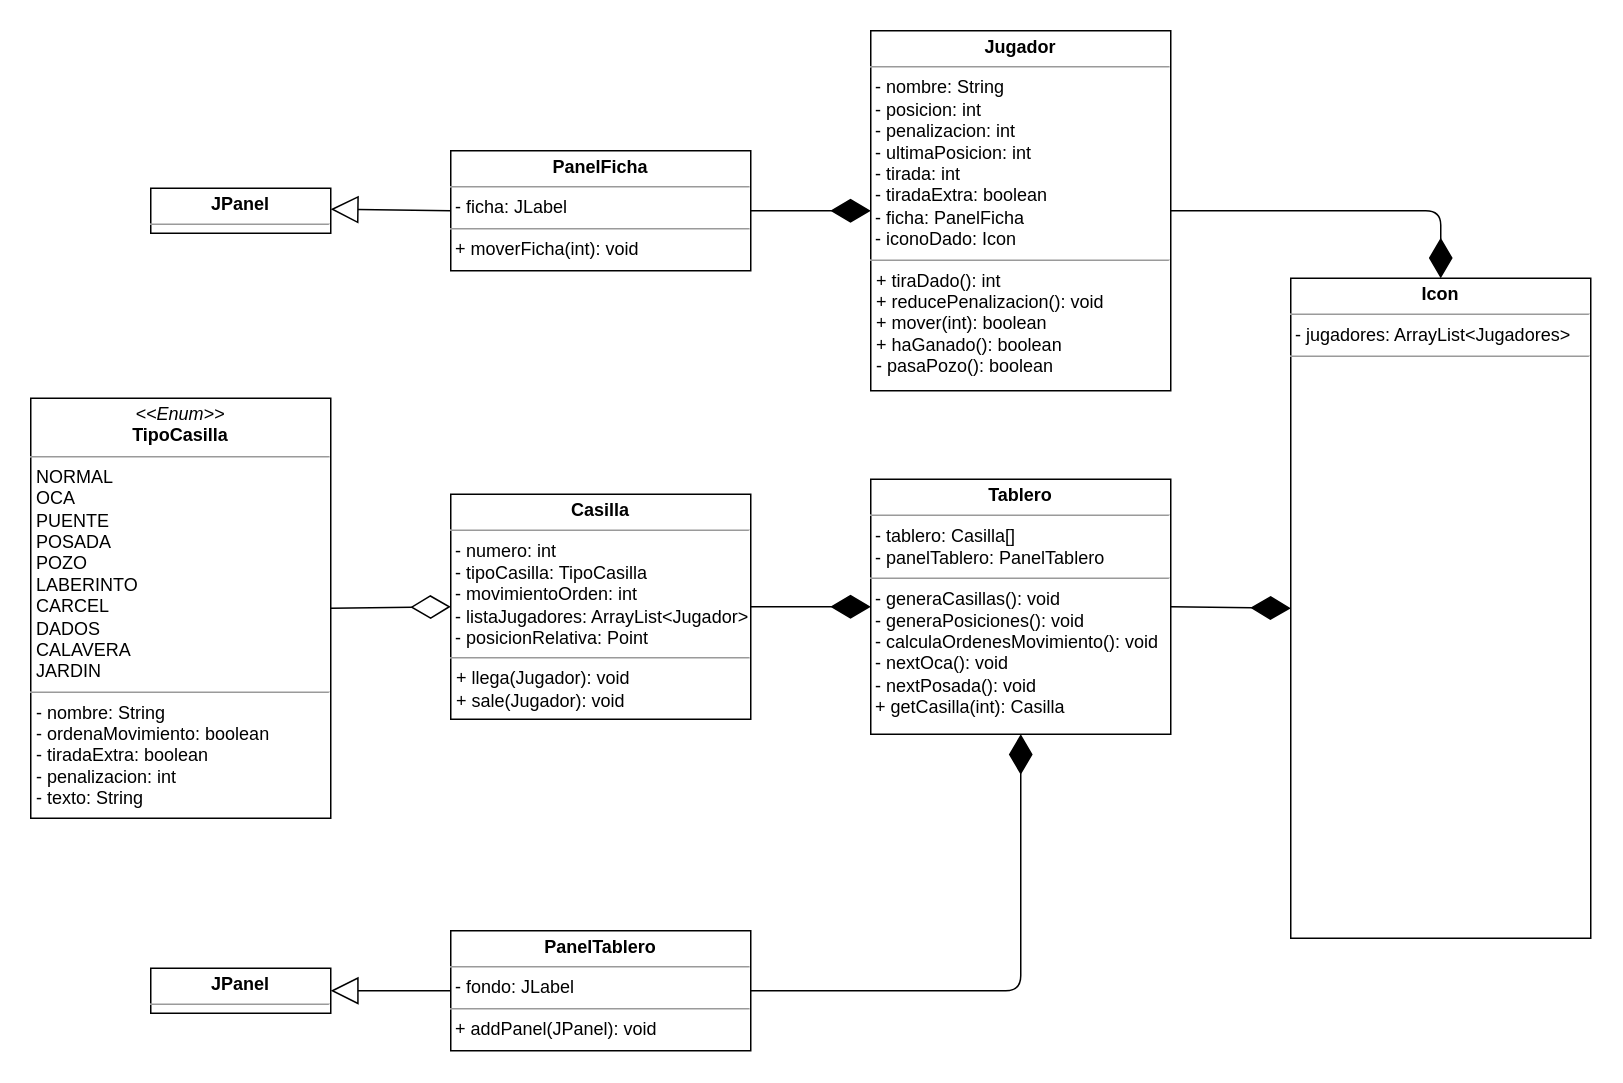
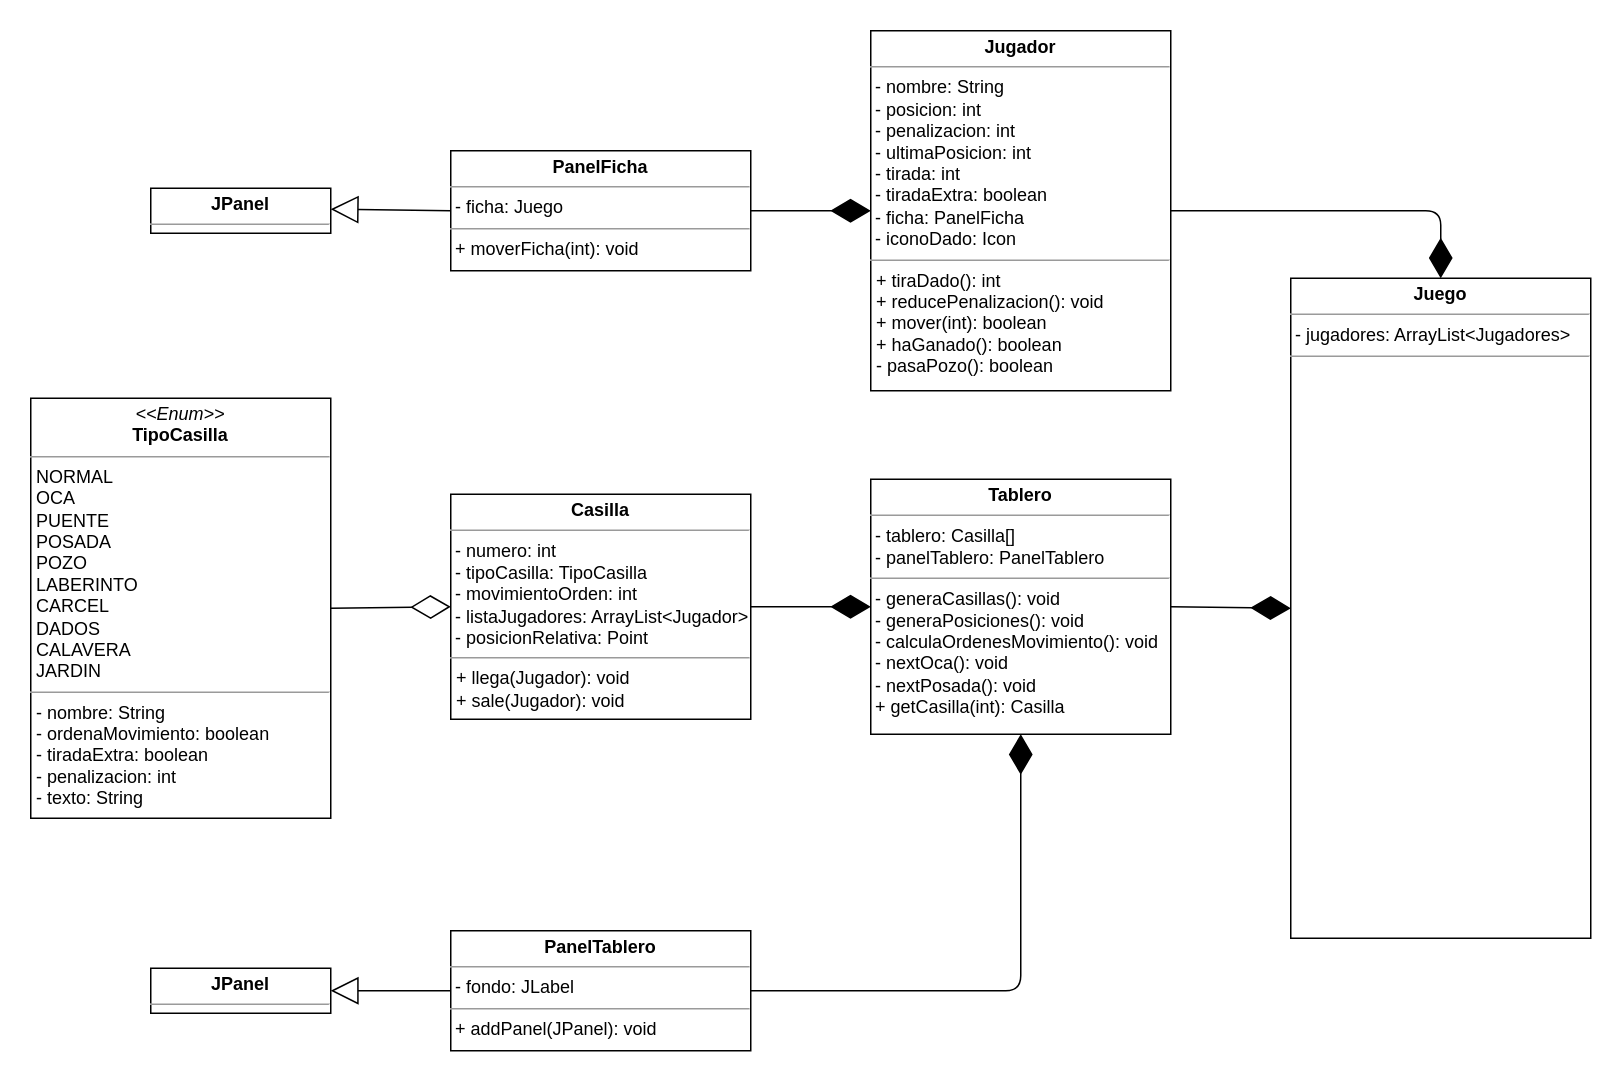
  <mxCell id="0" />
  <mxCell id="1" parent="0" />
  <mxCell id="2" value="&lt;p style=&quot;margin: 0px ; margin-top: 4px ; text-align: center&quot;&gt;&lt;i&gt;&amp;lt;&amp;lt;Enum&amp;gt;&amp;gt;&lt;/i&gt;&lt;br&gt;&lt;b&gt;TipoCasilla&lt;/b&gt;&lt;/p&gt;&lt;hr size=&quot;1&quot;&gt;&lt;p style=&quot;margin: 0px ; margin-left: 4px&quot;&gt;NORMAL&lt;/p&gt;&lt;p style=&quot;margin: 0px ; margin-left: 4px&quot;&gt;OCA&lt;/p&gt;&lt;p style=&quot;margin: 0px ; margin-left: 4px&quot;&gt;PUENTE&lt;/p&gt;&lt;p style=&quot;margin: 0px ; margin-left: 4px&quot;&gt;POSADA&lt;/p&gt;&lt;p style=&quot;margin: 0px ; margin-left: 4px&quot;&gt;POZO&lt;/p&gt;&lt;p style=&quot;margin: 0px ; margin-left: 4px&quot;&gt;LABERINTO&lt;/p&gt;&lt;p style=&quot;margin: 0px ; margin-left: 4px&quot;&gt;CARCEL&lt;/p&gt;&lt;p style=&quot;margin: 0px ; margin-left: 4px&quot;&gt;DADOS&lt;/p&gt;&lt;p style=&quot;margin: 0px ; margin-left: 4px&quot;&gt;CALAVERA&lt;/p&gt;&lt;p style=&quot;margin: 0px ; margin-left: 4px&quot;&gt;JARDIN&lt;br&gt;&lt;/p&gt;&lt;hr size=&quot;1&quot;&gt;&lt;p style=&quot;margin: 0px ; margin-left: 4px&quot;&gt;- nombre: String&lt;br&gt;- ordenaMovimiento: boolean&lt;/p&gt;&lt;p style=&quot;margin: 0px ; margin-left: 4px&quot;&gt;- tiradaExtra: boolean&lt;/p&gt;&lt;p style=&quot;margin: 0px ; margin-left: 4px&quot;&gt;- penalizacion: int&lt;/p&gt;&lt;p style=&quot;margin: 0px ; margin-left: 4px&quot;&gt;- texto: String&lt;br&gt;&lt;/p&gt;" style="verticalAlign=top;align=left;overflow=fill;fontSize=12;fontFamily=Helvetica;html=1;sketch=0;glass=0;direction=west;noLabel=0;portConstraintRotation=0;perimeter=rectanglePerimeter;container=0;dropTarget=0;rounded=0;" parent="1" vertex="1"><mxGeometry x="20" y="265" width="200" height="280" as="geometry" /></mxCell>
  <mxCell id="3" value="&lt;p style=&quot;margin: 0px ; margin-top: 4px ; text-align: center&quot;&gt;&lt;b&gt;Casilla&lt;/b&gt;&lt;/p&gt;&lt;hr size=&quot;1&quot;&gt;&lt;div&gt;&amp;nbsp;- numero: int&lt;/div&gt;&lt;div&gt;&amp;nbsp;- tipoCasilla: TipoCasilla&lt;/div&gt;&lt;div&gt;&amp;nbsp;- movimientoOrden: int&lt;br&gt;&lt;/div&gt;&lt;div&gt;&lt;div&gt;&amp;nbsp;- listaJugadores: ArrayList&amp;lt;Jugador&amp;gt;&lt;br&gt;&lt;/div&gt;&amp;nbsp;- posicionRelativa: Point&lt;/div&gt;&lt;hr size=&quot;1&quot;&gt;&lt;p style=&quot;margin: 0px ; margin-left: 4px&quot;&gt;+ llega(Jugador): void&lt;/p&gt;&lt;p style=&quot;margin: 0px ; margin-left: 4px&quot;&gt;+ sale(Jugador): void&lt;br&gt;&lt;/p&gt;" style="verticalAlign=top;align=left;overflow=fill;fontSize=12;fontFamily=Helvetica;html=1;rounded=0;glass=0;sketch=0;" parent="1" vertex="1"><mxGeometry x="300" y="329" width="200" height="150" as="geometry" /></mxCell>
  <mxCell id="4" value="&lt;p style=&quot;margin: 0px ; margin-top: 4px ; text-align: center&quot;&gt;&lt;b&gt;Jugador&lt;/b&gt;&lt;/p&gt;&lt;hr size=&quot;1&quot;&gt;&lt;div&gt;&amp;nbsp;- nombre: String&lt;br&gt;&lt;/div&gt;&lt;div&gt;&amp;nbsp;- posicion: int&lt;br&gt;&lt;/div&gt;&lt;div&gt;&amp;nbsp;- penalizacion: int&lt;br&gt;&lt;/div&gt;&lt;div&gt;&lt;div&gt;&amp;nbsp;- ultimaPosicion: int&lt;br&gt;&lt;/div&gt;&amp;nbsp;- tirada: int&lt;/div&gt;&lt;div&gt;&amp;nbsp;- tiradaExtra: boolean&lt;br&gt;&lt;/div&gt;&lt;div&gt;&amp;nbsp;- ficha: PanelFicha&lt;/div&gt;&lt;div&gt;&amp;nbsp;- iconoDado: Icon&lt;/div&gt;&lt;hr size=&quot;1&quot;&gt;&lt;p style=&quot;margin: 0px ; margin-left: 4px&quot;&gt;+ tiraDado(): int&lt;/p&gt;&lt;p style=&quot;margin: 0px ; margin-left: 4px&quot;&gt;+ reducePenalizacion(): void&lt;/p&gt;&lt;p style=&quot;margin: 0px ; margin-left: 4px&quot;&gt;+ mover(int): boolean&lt;/p&gt;&lt;p style=&quot;margin: 0px ; margin-left: 4px&quot;&gt;+ haGanado(): boolean&lt;/p&gt;&lt;p style=&quot;margin: 0px ; margin-left: 4px&quot;&gt;- pasaPozo(): boolean&lt;br&gt;&lt;/p&gt;" style="verticalAlign=top;align=left;overflow=fill;fontSize=12;fontFamily=Helvetica;html=1;rounded=0;glass=0;sketch=0;" parent="1" vertex="1"><mxGeometry x="580" y="20" width="200" height="240" as="geometry" /></mxCell>
  <mxCell id="5" value="&lt;p style=&quot;margin: 0px ; margin-top: 4px ; text-align: center&quot;&gt;&lt;b&gt;Tablero&lt;/b&gt;&lt;/p&gt;&lt;hr size=&quot;1&quot;&gt;&lt;div&gt;&amp;nbsp;- tablero: Casilla[]&lt;/div&gt;&lt;div&gt;&amp;nbsp;- panelTablero: PanelTablero&lt;br&gt;&lt;/div&gt;&lt;hr size=&quot;1&quot;&gt;&lt;div&gt;&amp;nbsp;- generaCasillas(): void&lt;/div&gt;&lt;div&gt;&amp;nbsp;- generaPosiciones(): void&lt;br&gt;&lt;/div&gt;&lt;div&gt;&amp;nbsp;- calculaOrdenesMovimiento(): void&lt;/div&gt;&lt;div&gt;&amp;nbsp;- nextOca(): void&lt;/div&gt;&lt;div&gt;&amp;nbsp;- nextPosada(): void&lt;/div&gt;&lt;div&gt;&amp;nbsp;+ getCasilla(int): Casilla&lt;br&gt;&lt;/div&gt;&lt;div&gt;&lt;br&gt;&lt;/div&gt;" style="verticalAlign=top;align=left;overflow=fill;fontSize=12;fontFamily=Helvetica;html=1;rounded=0;glass=0;sketch=0;" parent="1" vertex="1"><mxGeometry x="580" y="319" width="200" height="170" as="geometry" /></mxCell>
- <mxCell id="6" value="&lt;p style=&quot;margin: 0px ; margin-top: 4px ; text-align: center&quot;&gt;&lt;b&gt;Icon&lt;/b&gt;&lt;/p&gt;&lt;hr size=&quot;1&quot;&gt;&lt;div&gt;&amp;nbsp;- jugadores: ArrayList&amp;lt;Jugadores&amp;gt;&lt;br&gt;&lt;/div&gt;&lt;hr size=&quot;1&quot;&gt;" style="verticalAlign=top;align=left;overflow=fill;fontSize=12;fontFamily=Helvetica;html=1;rounded=0;glass=0;sketch=0;" parent="1" vertex="1"><mxGeometry x="860" y="185" width="200" height="440" as="geometry" /></mxCell>
+ <mxCell id="6" value="&lt;p style=&quot;margin: 0px ; margin-top: 4px ; text-align: center&quot;&gt;&lt;b&gt;Juego&lt;/b&gt;&lt;/p&gt;&lt;hr size=&quot;1&quot;&gt;&lt;div&gt;&amp;nbsp;- jugadores: ArrayList&amp;lt;Jugadores&amp;gt;&lt;br&gt;&lt;/div&gt;&lt;hr size=&quot;1&quot;&gt;" style="verticalAlign=top;align=left;overflow=fill;fontSize=12;fontFamily=Helvetica;html=1;rounded=0;glass=0;sketch=0;" parent="1" vertex="1"><mxGeometry x="860" y="185" width="200" height="440" as="geometry" /></mxCell>
  <mxCell id="7" style="edgeStyle=orthogonalEdgeStyle;rounded=0;orthogonalLoop=1;jettySize=auto;html=1;exitX=0.5;exitY=1;exitDx=0;exitDy=0;" edge="1" parent="1" source="4" target="4"><mxGeometry relative="1" as="geometry" /></mxCell>
- <mxCell id="8" value="&lt;p style=&quot;margin: 0px ; margin-top: 4px ; text-align: center&quot;&gt;&lt;b&gt;PanelFicha&lt;/b&gt;&lt;/p&gt;&lt;hr size=&quot;1&quot;&gt;&lt;div&gt;&amp;nbsp;- ficha: JLabel&lt;br&gt;&lt;/div&gt;&lt;hr size=&quot;1&quot;&gt;&lt;div&gt;&amp;nbsp;+ moverFicha(int): void&lt;/div&gt;" style="verticalAlign=top;align=left;overflow=fill;fontSize=12;fontFamily=Helvetica;html=1;rounded=0;glass=0;sketch=0;" vertex="1" parent="1"><mxGeometry x="300" y="100" width="200" height="80" as="geometry" /></mxCell>
+ <mxCell id="8" value="&lt;p style=&quot;margin: 0px ; margin-top: 4px ; text-align: center&quot;&gt;&lt;b&gt;PanelFicha&lt;/b&gt;&lt;/p&gt;&lt;hr size=&quot;1&quot;&gt;&lt;div&gt;&amp;nbsp;- ficha: Juego&lt;br&gt;&lt;/div&gt;&lt;hr size=&quot;1&quot;&gt;&lt;div&gt;&amp;nbsp;+ moverFicha(int): void&lt;/div&gt;" style="verticalAlign=top;align=left;overflow=fill;fontSize=12;fontFamily=Helvetica;html=1;rounded=0;glass=0;sketch=0;" vertex="1" parent="1"><mxGeometry x="300" y="100" width="200" height="80" as="geometry" /></mxCell>
  <mxCell id="9" value="&lt;p style=&quot;margin: 0px ; margin-top: 4px ; text-align: center&quot;&gt;&lt;b&gt;JPanel&lt;/b&gt;&lt;/p&gt;&lt;hr size=&quot;1&quot;&gt;&lt;div style=&quot;height: 2px&quot;&gt;&lt;/div&gt;" style="verticalAlign=top;align=left;overflow=fill;fontSize=12;fontFamily=Helvetica;html=1;" vertex="1" parent="1"><mxGeometry x="100" y="125" width="120" height="30" as="geometry" /></mxCell>
  <mxCell id="10" value="&lt;p style=&quot;margin: 0px ; margin-top: 4px ; text-align: center&quot;&gt;&lt;b&gt;PanelTablero&lt;/b&gt;&lt;/p&gt;&lt;hr size=&quot;1&quot;&gt;&lt;div&gt;&amp;nbsp;- fondo: JLabel&lt;br&gt;&lt;/div&gt;&lt;hr size=&quot;1&quot;&gt;&lt;div&gt;&amp;nbsp;+ addPanel(JPanel): void&lt;/div&gt;" style="verticalAlign=top;align=left;overflow=fill;fontSize=12;fontFamily=Helvetica;html=1;rounded=0;glass=0;sketch=0;" vertex="1" parent="1"><mxGeometry x="300" y="620" width="200" height="80" as="geometry" /></mxCell>
  <mxCell id="11" value="" style="endArrow=block;endSize=16;endFill=0;html=1;exitX=0;exitY=0.5;exitDx=0;exitDy=0;" edge="1" parent="1" source="13"><mxGeometry x="0.167" y="-30" width="160" relative="1" as="geometry"><mxPoint x="300" y="660" as="sourcePoint" /><mxPoint x="180" y="660" as="targetPoint" /><mxPoint as="offset" /></mxGeometry></mxCell>
  <mxCell id="12" value="" style="endArrow=block;endSize=16;endFill=0;html=1;exitX=0;exitY=0.5;exitDx=0;exitDy=0;" edge="1" parent="1" source="8"><mxGeometry x="0.167" y="-30" width="160" relative="1" as="geometry"><mxPoint x="300" y="139.17" as="sourcePoint" /><mxPoint x="220" y="139" as="targetPoint" /><mxPoint as="offset" /></mxGeometry></mxCell>
  <mxCell id="13" value="&lt;p style=&quot;margin: 0px ; margin-top: 4px ; text-align: center&quot;&gt;&lt;b&gt;JPanel&lt;/b&gt;&lt;/p&gt;&lt;hr size=&quot;1&quot;&gt;&lt;div style=&quot;height: 2px&quot;&gt;&lt;/div&gt;" style="verticalAlign=top;align=left;overflow=fill;fontSize=12;fontFamily=Helvetica;html=1;" vertex="1" parent="1"><mxGeometry x="100" y="645" width="120" height="30" as="geometry" /></mxCell>
  <mxCell id="14" value="" style="endArrow=block;endSize=16;endFill=0;html=1;exitX=0;exitY=0.5;exitDx=0;exitDy=0;" edge="1" parent="1" source="10" target="13"><mxGeometry x="0.167" y="-30" width="160" relative="1" as="geometry"><mxPoint x="340" y="660" as="sourcePoint" /><mxPoint x="180" y="660" as="targetPoint" /><mxPoint as="offset" /></mxGeometry></mxCell>
  <mxCell id="15" value="" style="endArrow=diamondThin;endFill=0;endSize=24;html=1;exitX=0;exitY=0.5;exitDx=0;exitDy=0;entryX=0;entryY=0.5;entryDx=0;entryDy=0;" edge="1" parent="1" source="2" target="3"><mxGeometry width="160" relative="1" as="geometry"><mxPoint x="260" y="510" as="sourcePoint" /><mxPoint x="420" y="510" as="targetPoint" /></mxGeometry></mxCell>
  <mxCell id="16" value="" style="endArrow=diamondThin;endFill=1;endSize=24;html=1;exitX=1;exitY=0.5;exitDx=0;exitDy=0;entryX=0;entryY=0.5;entryDx=0;entryDy=0;" edge="1" parent="1" source="3" target="5"><mxGeometry width="160" relative="1" as="geometry"><mxPoint x="460" y="470" as="sourcePoint" /><mxPoint x="620" y="470" as="targetPoint" /></mxGeometry></mxCell>
  <mxCell id="17" value="" style="endArrow=diamondThin;endFill=1;endSize=24;html=1;exitX=1;exitY=0.5;exitDx=0;exitDy=0;entryX=0;entryY=0.5;entryDx=0;entryDy=0;" edge="1" parent="1" source="8" target="4"><mxGeometry width="160" relative="1" as="geometry"><mxPoint x="510" y="414" as="sourcePoint" /><mxPoint x="590" y="414" as="targetPoint" /></mxGeometry></mxCell>
  <mxCell id="18" value="" style="endArrow=diamondThin;endFill=1;endSize=24;html=1;exitX=1;exitY=0.5;exitDx=0;exitDy=0;entryX=0.5;entryY=0;entryDx=0;entryDy=0;" edge="1" parent="1" source="4" target="6"><mxGeometry width="160" relative="1" as="geometry"><mxPoint x="510" y="150" as="sourcePoint" /><mxPoint x="590" y="150" as="targetPoint" /><Array as="points"><mxPoint x="960" y="140" /></Array></mxGeometry></mxCell>
  <mxCell id="19" value="" style="endArrow=diamondThin;endFill=1;endSize=24;html=1;exitX=1;exitY=0.5;exitDx=0;exitDy=0;entryX=0.5;entryY=1;entryDx=0;entryDy=0;" edge="1" parent="1" source="10" target="5"><mxGeometry width="160" relative="1" as="geometry"><mxPoint x="510" y="414" as="sourcePoint" /><mxPoint x="590" y="414" as="targetPoint" /><Array as="points"><mxPoint x="680" y="660" /></Array></mxGeometry></mxCell>
  <mxCell id="20" value="" style="endArrow=diamondThin;endFill=1;endSize=24;html=1;exitX=1;exitY=0.5;exitDx=0;exitDy=0;entryX=0;entryY=0.5;entryDx=0;entryDy=0;" edge="1" parent="1" source="5" target="6"><mxGeometry width="160" relative="1" as="geometry"><mxPoint x="510" y="414" as="sourcePoint" /><mxPoint x="590" y="414" as="targetPoint" /></mxGeometry></mxCell>
